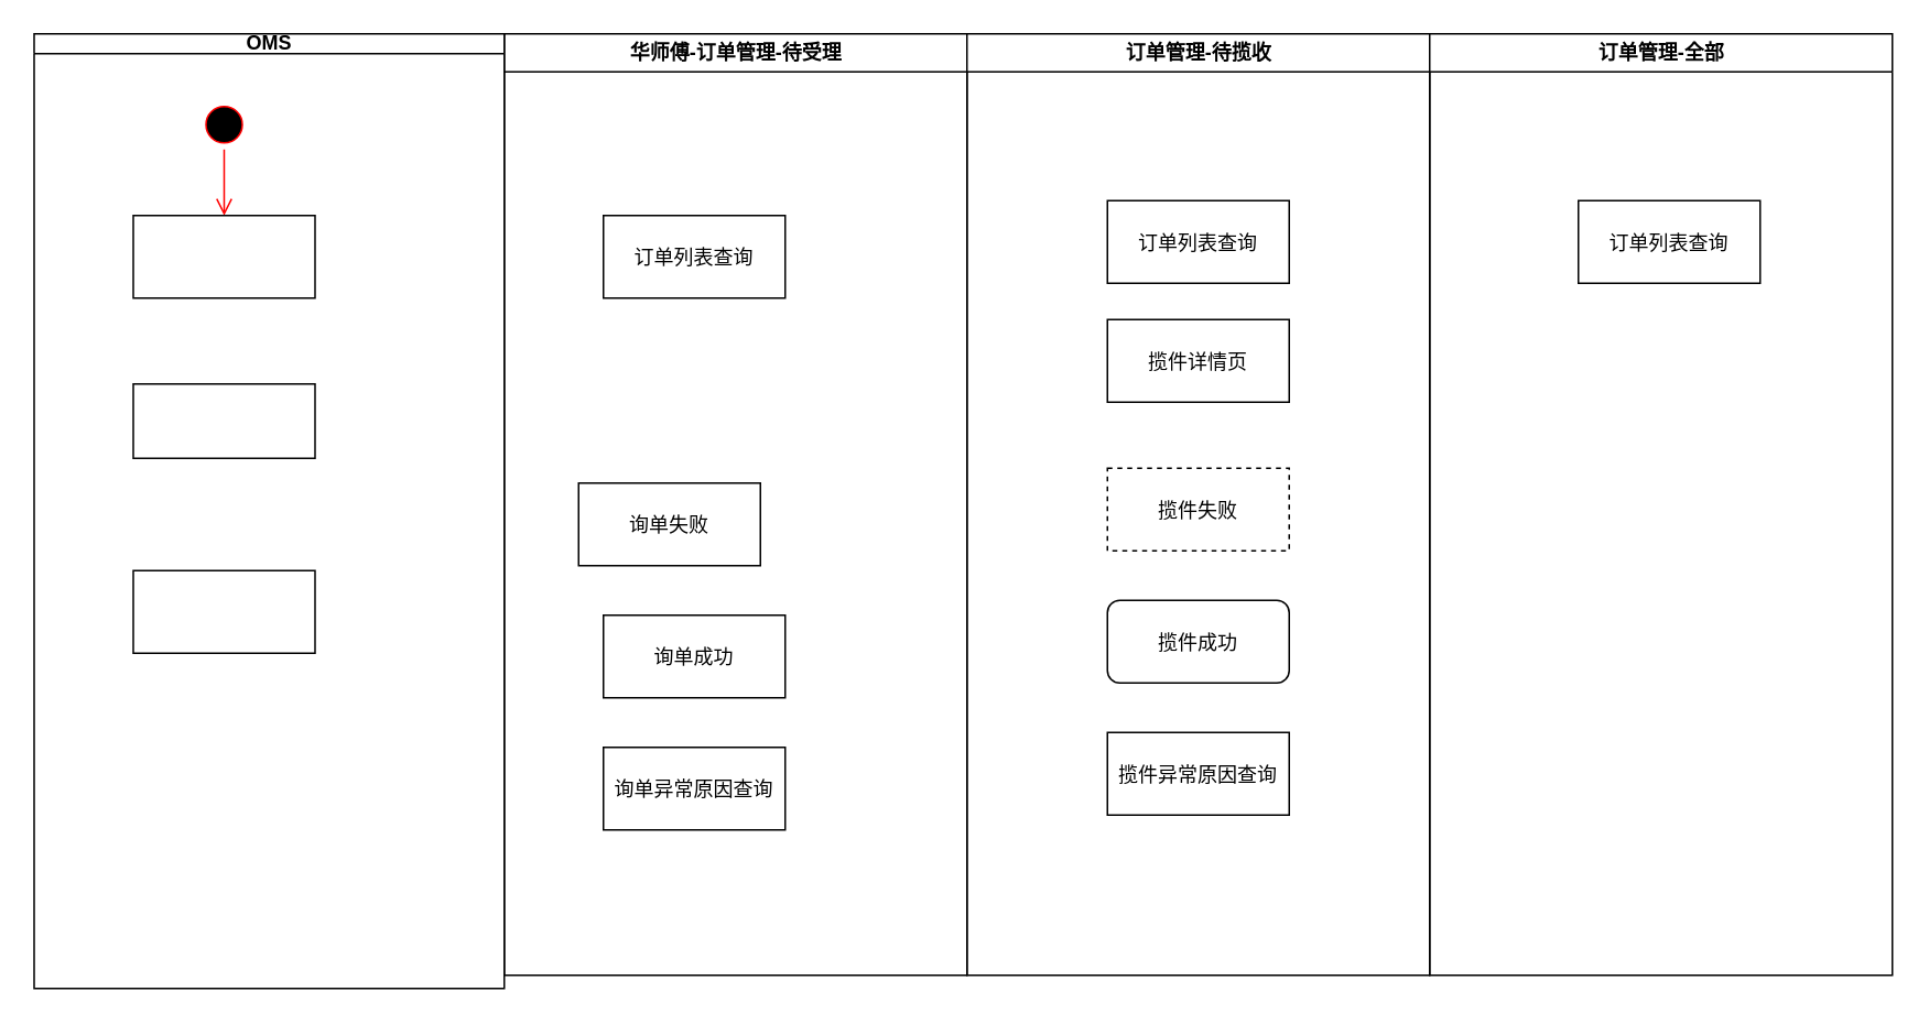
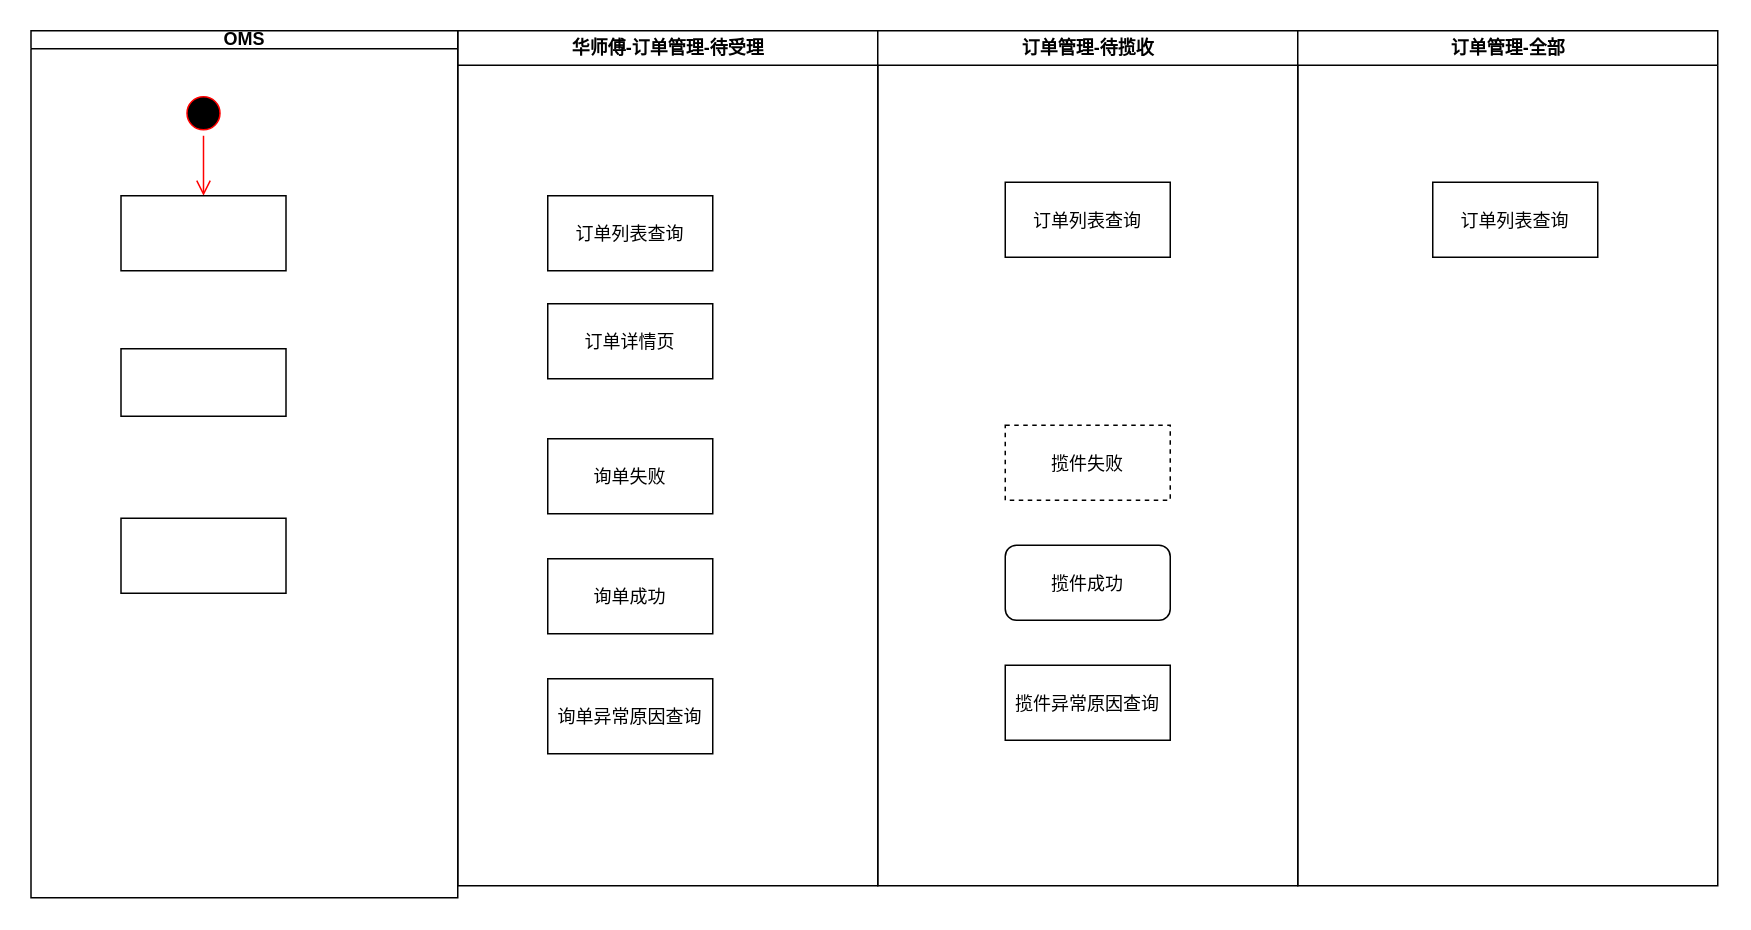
  <mxCell id="0" />
  <mxCell id="1" parent="0" />
  <mxCell id="2" value="华师傅-订单管理-待受理" style="swimlane;whiteSpace=wrap" vertex="1" parent="1"><mxGeometry x="304.5" y="20" width="280" height="570" as="geometry" /></mxCell>
  <mxCell id="3" value="订单列表查询" style="" vertex="1" parent="2"><mxGeometry x="60" y="110" width="110" height="50" as="geometry" /></mxCell>
- <mxCell id="5" value="询单失败" style="" vertex="1" parent="2"><mxGeometry x="45" y="272" width="110" height="50" as="geometry" /></mxCell>
+ <mxCell id="4" value="订单详情页" style="" vertex="1" parent="2"><mxGeometry x="60" y="182" width="110" height="50" as="geometry" /></mxCell>
+ <mxCell id="5" value="询单失败" style="" vertex="1" parent="2"><mxGeometry x="60" y="272" width="110" height="50" as="geometry" /></mxCell>
  <mxCell id="6" value="询单成功" style="" vertex="1" parent="2"><mxGeometry x="60" y="352" width="110" height="50" as="geometry" /></mxCell>
  <mxCell id="7" value="询单异常原因查询" style="" vertex="1" parent="2"><mxGeometry x="60" y="432" width="110" height="50" as="geometry" /></mxCell>
  <mxCell id="8" value="订单管理-待揽收" style="swimlane;whiteSpace=wrap" vertex="1" parent="1"><mxGeometry x="584.5" y="20" width="280" height="570" as="geometry" /></mxCell>
  <mxCell id="9" value="订单管理-全部" style="swimlane;whiteSpace=wrap" vertex="1" parent="1"><mxGeometry x="864.5" y="20" width="280" height="570" as="geometry" /></mxCell>
  <mxCell id="10" value="订单列表查询" style="" vertex="1" parent="9"><mxGeometry x="90" y="101" width="110" height="50" as="geometry" /></mxCell>
  <mxCell id="11" value="OMS" style="swimlane;whiteSpace=wrap;startSize=12;" vertex="1" parent="1"><mxGeometry x="20" y="20" width="284.5" height="578" as="geometry" /></mxCell>
  <mxCell id="12" value="" style="ellipse;shape=startState;fillColor=#000000;strokeColor=#ff0000;" vertex="1" parent="11"><mxGeometry x="100" y="40" width="30" height="30" as="geometry" /></mxCell>
  <mxCell id="13" value="" style="edgeStyle=elbowEdgeStyle;elbow=horizontal;verticalAlign=bottom;endArrow=open;endSize=8;strokeColor=#FF0000;endFill=1;rounded=0" edge="1" parent="11" source="12" target="14"><mxGeometry x="100" y="40" as="geometry"><mxPoint x="115" y="110" as="targetPoint" /></mxGeometry></mxCell>
  <mxCell id="14" value="" style="" vertex="1" parent="11"><mxGeometry x="60" y="110" width="110" height="50" as="geometry" /></mxCell>
  <mxCell id="15" value="" style="" vertex="1" parent="11"><mxGeometry x="60" y="212" width="110" height="45" as="geometry" /></mxCell>
  <mxCell id="16" value="" style="" vertex="1" parent="11"><mxGeometry x="60" y="325" width="110" height="50" as="geometry" /></mxCell>
  <mxCell id="17" value="订单列表查询" style="" vertex="1" parent="1"><mxGeometry x="669.5" y="121" width="110" height="50" as="geometry" /></mxCell>
- <mxCell id="18" value="揽件详情页" style="" vertex="1" parent="1"><mxGeometry x="669.5" y="193" width="110" height="50" as="geometry" /></mxCell>
  <mxCell id="19" value="揽件失败" style="dashed=1;" vertex="1" parent="1"><mxGeometry x="669.5" y="283" width="110" height="50" as="geometry" /></mxCell>
  <mxCell id="20" value="揽件成功" style="rounded=1;" vertex="1" parent="1"><mxGeometry x="669.5" y="363" width="110" height="50" as="geometry" /></mxCell>
  <mxCell id="21" value="揽件异常原因查询" style="" vertex="1" parent="1"><mxGeometry x="669.5" y="443" width="110" height="50" as="geometry" /></mxCell>
